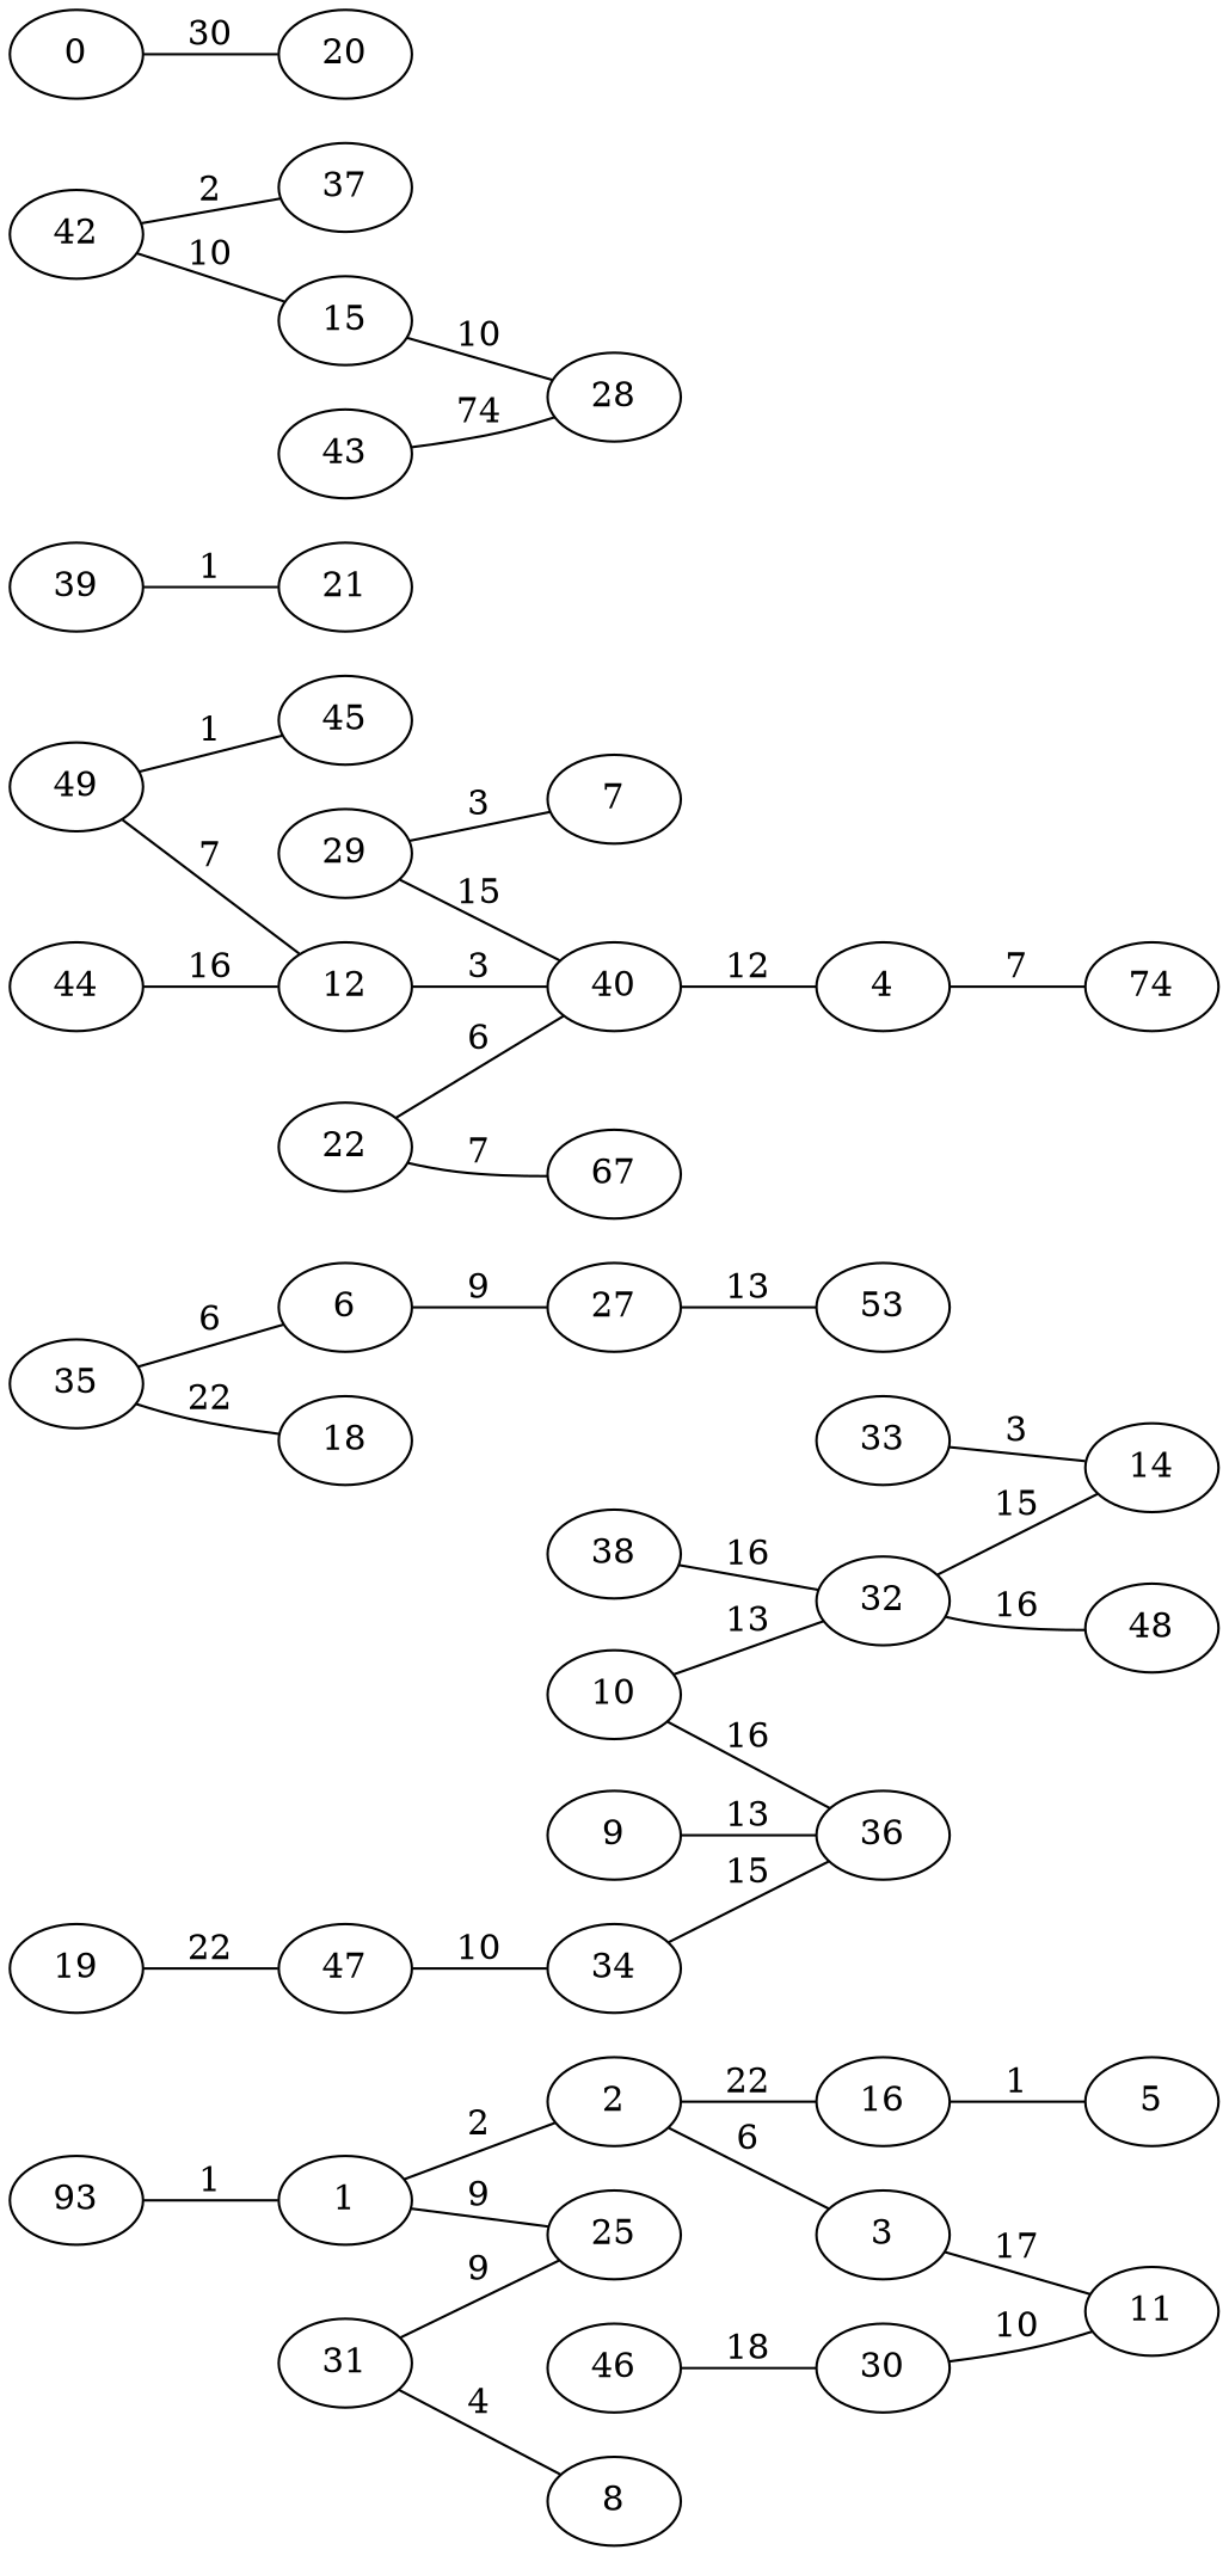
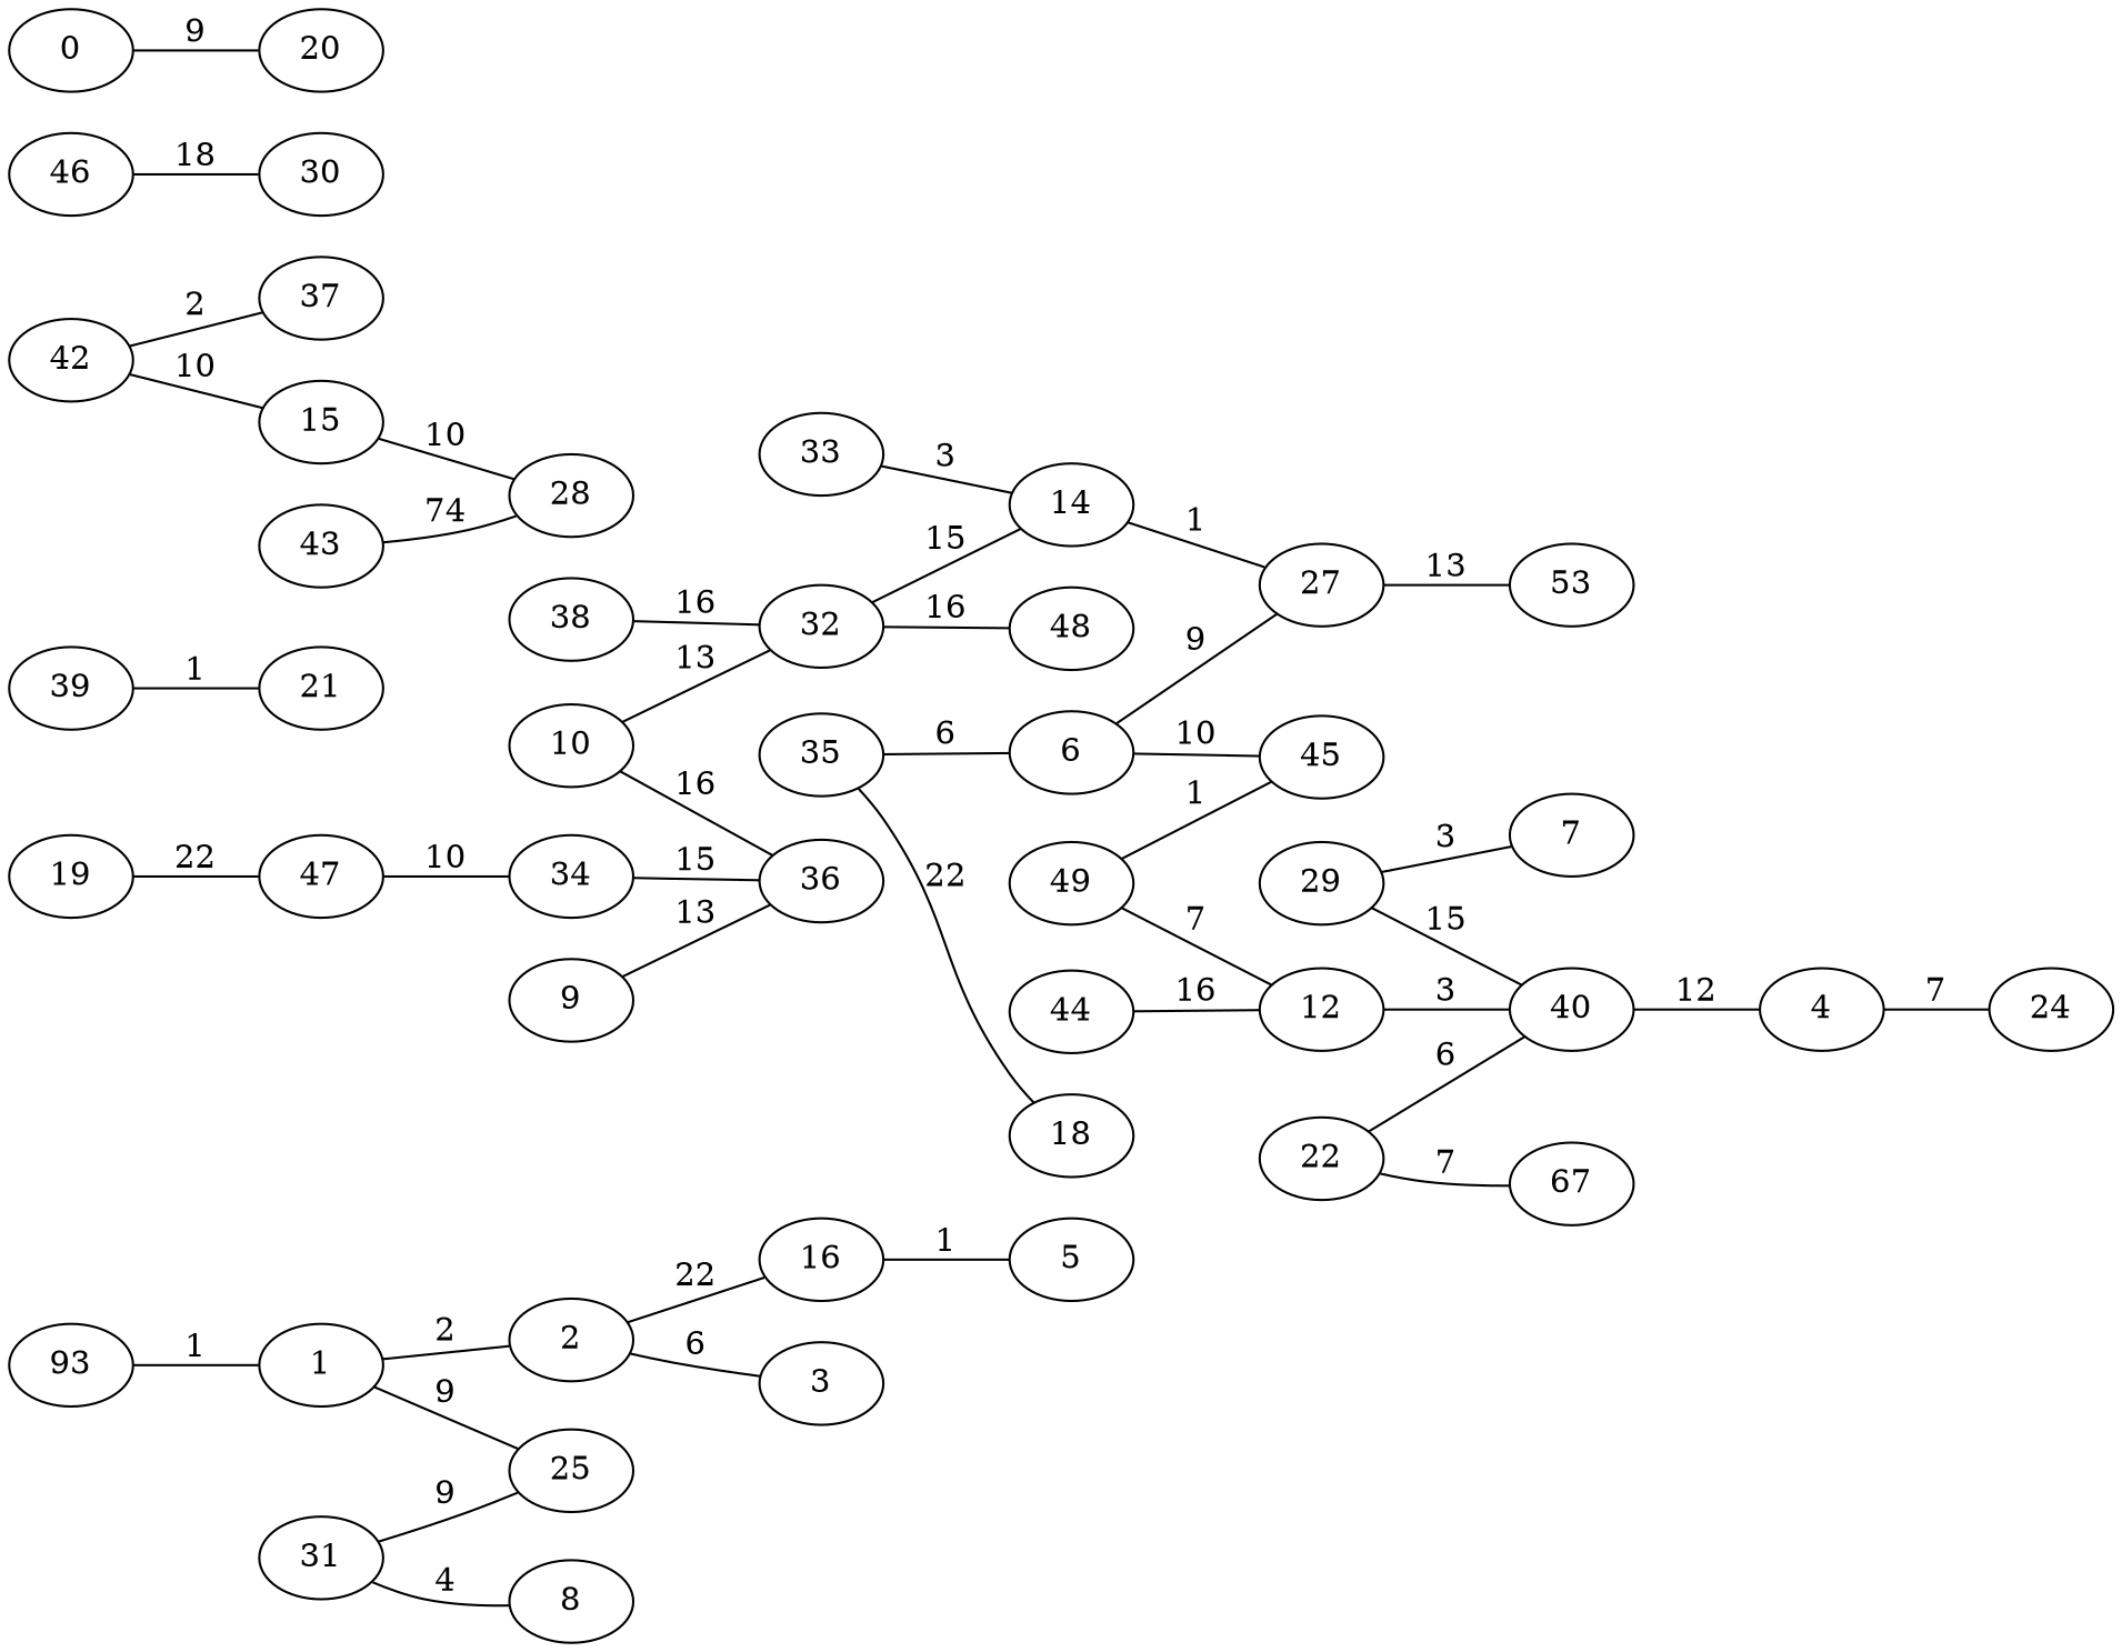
  graph {
    rankdir=LR
    n1 [label=93]
    n2 [label=1]
    n3 [label=2]
    n4 [label=25]
    n5 [label=16]
    n6 [label=3]
    n7 [label=14]
    n8 [label=27]
    n9 [label=53]
    n10 [label=40]
    n11 [label=4]
    n12 [label=5]
    n13 [label=39]
    n14 [label=21]
    n15 [label=49]
    n16 [label=45]
    n17 [label=12]
-   n18 [label=11]
    n19 [label=42]
    n20 [label=37]
    n21 [label=15]
    n22 [label=28]
-   n23 [label=74]
+   n23 [label=24]
    n24 [label=29]
    n25 [label=7]
    n26 [label=33]
    n27 [label=31]
    n28 [label=8]
    n29 [label=22]
    n30 [label=67]
    n31 [label=35]
    n32 [label=6]
    n33 [label=18]
    n34 [label=30]
    n35 [label=47]
    n36 [label=34]
    n37 [label=36]
    n38 [label=9]
    n39 [label=10]
    n40 [label=32]
    n41 [label=48]
    n42 [label=38]
    n43 [label=44]
    n44 [label=46]
    n45 [label=19]
    n46 [label=43]
    n47 [label=20]
    n48 [label=0]
    n1 -- n2 [label=1]
    n2 -- n3 [label=2]
    n2 -- n4 [label=9]
    n3 -- n5 [label=22]
    n3 -- n6 [label=6]
    n5 -- n12 [label=1]
-   n6 -- n18 [label=17]
+   n7 -- n8 [label=1]
    n8 -- n9 [label=13]
    n10 -- n11 [label=12]
    n11 -- n23 [label=7]
    n13 -- n14 [label=1]
    n15 -- n16 [label=1]
    n15 -- n17 [label=7]
    n17 -- n10 [label=3]
    n19 -- n20 [label=2]
    n19 -- n21 [label=10]
    n21 -- n22 [label=10]
    n24 -- n10 [label=15]
    n24 -- n25 [label=3]
    n26 -- n7 [label=3]
    n27 -- n4 [label=9]
    n27 -- n28 [label=4]
    n29 -- n10 [label=6]
    n29 -- n30 [label=7]
    n31 -- n32 [label=6]
    n31 -- n33 [label=22]
    n32 -- n8 [label=9]
-   n34 -- n18 [label=10]
+   n32 -- n16 [label=10]
    n35 -- n36 [label=10]
    n36 -- n37 [label=15]
    n38 -- n37 [label=13]
    n39 -- n37 [label=16]
    n39 -- n40 [label=13]
    n40 -- n7 [label=15]
    n40 -- n41 [label=16]
    n42 -- n40 [label=16]
    n43 -- n17 [label=16]
    n44 -- n34 [label=18]
    n45 -- n35 [label=22]
    n46 -- n22 [label=74]
-   n48 -- n47 [label=30]
+   n48 -- n47 [label=9]
  }
